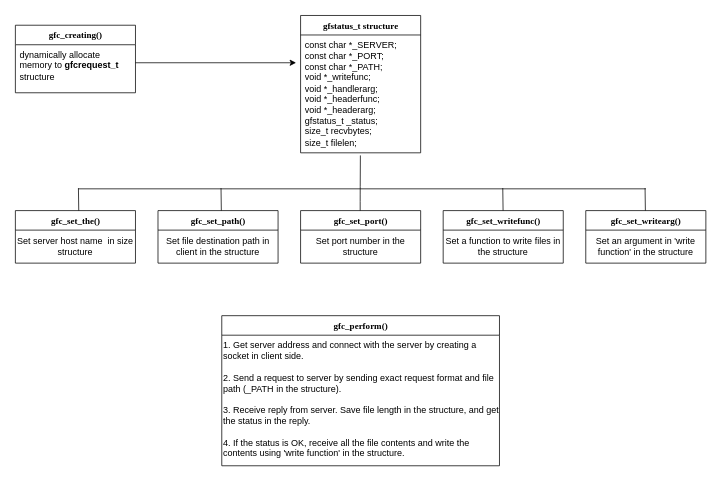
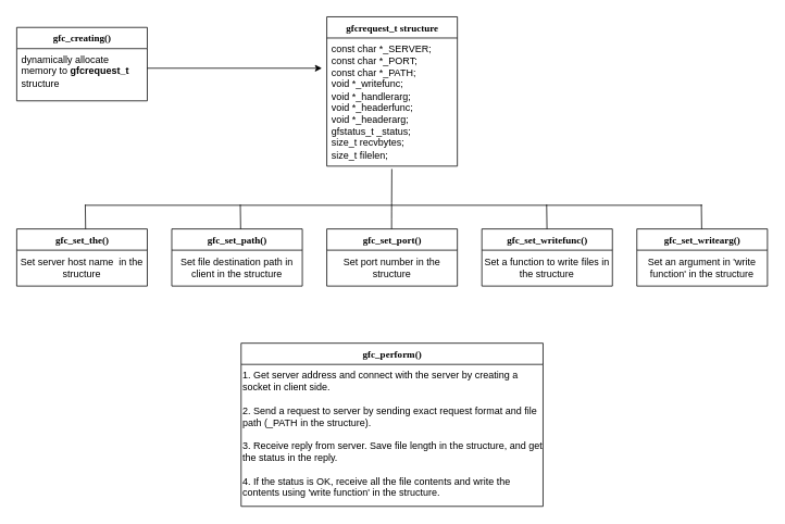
  <mxCell id="0" />
  <mxCell id="1" parent="0" />
  <mxCell id="2" value="gfc_creating()" style="swimlane;html=1;fontStyle=1;align=center;verticalAlign=top;childLayout=stackLayout;horizontal=1;startSize=26;horizontalStack=0;resizeParent=1;resizeLast=0;collapsible=1;marginBottom=0;swimlaneFillColor=#ffffff;rounded=0;shadow=0;comic=0;labelBackgroundColor=none;strokeWidth=1;fillColor=none;fontFamily=Verdana;fontSize=12" parent="1" vertex="1"><mxGeometry x="20" y="33" width="160" height="90" as="geometry"><mxRectangle x="90" y="83" width="120" height="26" as="alternateBounds" /></mxGeometry></mxCell>
  <mxCell id="3" value="dynamically allocate memory to &lt;b&gt;gfcrequest_t &lt;/b&gt;structure" style="text;html=1;strokeColor=none;fillColor=none;align=left;verticalAlign=top;spacingLeft=4;spacingRight=4;whiteSpace=wrap;overflow=hidden;rotatable=0;points=[[0,0.5],[1,0.5]];portConstraint=eastwest;" parent="2" vertex="1"><mxGeometry y="26" width="160" height="64" as="geometry" /></mxCell>
  <mxCell id="4" value="gfc_set_the()" style="swimlane;html=1;fontStyle=1;align=center;verticalAlign=top;childLayout=stackLayout;horizontal=1;startSize=26;horizontalStack=0;resizeParent=1;resizeLast=0;collapsible=1;marginBottom=0;swimlaneFillColor=#ffffff;rounded=0;shadow=0;comic=0;labelBackgroundColor=none;strokeWidth=1;fillColor=none;fontFamily=Verdana;fontSize=12" vertex="1" parent="1"><mxGeometry x="20" y="280" width="160" height="70" as="geometry"><mxRectangle x="270" y="330" width="120" height="26" as="alternateBounds" /></mxGeometry></mxCell>
- <mxCell id="5" value="Set server host name&amp;nbsp; in size structure" style="text;html=1;strokeColor=none;fillColor=none;align=center;verticalAlign=middle;whiteSpace=wrap;rounded=0;" vertex="1" parent="4"><mxGeometry y="26" width="160" height="44" as="geometry" /></mxCell>
- <mxCell id="6" value="gfstatus_t structure" style="swimlane;html=1;fontStyle=1;align=center;verticalAlign=top;childLayout=stackLayout;horizontal=1;startSize=26;horizontalStack=0;resizeParent=1;resizeLast=0;collapsible=1;marginBottom=0;swimlaneFillColor=#ffffff;rounded=0;shadow=0;comic=0;labelBackgroundColor=none;strokeWidth=1;fillColor=none;fontFamily=Verdana;fontSize=12" vertex="1" parent="1"><mxGeometry x="400" y="20" width="160" height="183" as="geometry"><mxRectangle x="90" y="83" width="120" height="26" as="alternateBounds" /></mxGeometry></mxCell>
+ <mxCell id="5" value="Set server host name&amp;nbsp; in the structure" style="text;html=1;strokeColor=none;fillColor=none;align=center;verticalAlign=middle;whiteSpace=wrap;rounded=0;" vertex="1" parent="4"><mxGeometry y="26" width="160" height="44" as="geometry" /></mxCell>
+ <mxCell id="6" value="gfcrequest_t structure" style="swimlane;html=1;fontStyle=1;align=center;verticalAlign=top;childLayout=stackLayout;horizontal=1;startSize=26;horizontalStack=0;resizeParent=1;resizeLast=0;collapsible=1;marginBottom=0;swimlaneFillColor=#ffffff;rounded=0;shadow=0;comic=0;labelBackgroundColor=none;strokeWidth=1;fillColor=none;fontFamily=Verdana;fontSize=12" vertex="1" parent="1"><mxGeometry x="400" y="20" width="160" height="183" as="geometry"><mxRectangle x="90" y="83" width="120" height="26" as="alternateBounds" /></mxGeometry></mxCell>
  <mxCell id="7" value="const char *_SERVER;&lt;br&gt;const char *_PORT;&lt;br&gt;const char *_PATH;&lt;br&gt;void *_writefunc;&lt;br&gt;void *_handlerarg;&lt;br&gt;void *_headerfunc;&lt;br&gt;void *_headerarg;&lt;br&gt;gfstatus_t _status;&lt;br&gt;size_t recvbytes;&lt;br&gt;size_t filelen;" style="text;html=1;strokeColor=none;fillColor=none;align=left;verticalAlign=top;spacingLeft=4;spacingRight=4;whiteSpace=wrap;overflow=hidden;rotatable=0;points=[[0,0.5],[1,0.5]];portConstraint=eastwest;" vertex="1" parent="6"><mxGeometry y="26" width="160" height="154" as="geometry" /></mxCell>
  <mxCell id="8" value="gfc_set_path()" style="swimlane;html=1;fontStyle=1;align=center;verticalAlign=top;childLayout=stackLayout;horizontal=1;startSize=26;horizontalStack=0;resizeParent=1;resizeLast=0;collapsible=1;marginBottom=0;swimlaneFillColor=#ffffff;rounded=0;shadow=0;comic=0;labelBackgroundColor=none;strokeWidth=1;fillColor=none;fontFamily=Verdana;fontSize=12" vertex="1" parent="1"><mxGeometry x="210" y="280" width="160" height="70" as="geometry"><mxRectangle x="270" y="330" width="120" height="26" as="alternateBounds" /></mxGeometry></mxCell>
  <mxCell id="9" value="Set file destination path in client in the structure" style="text;html=1;strokeColor=none;fillColor=none;align=center;verticalAlign=middle;whiteSpace=wrap;rounded=0;" vertex="1" parent="8"><mxGeometry y="26" width="160" height="44" as="geometry" /></mxCell>
  <mxCell id="10" value="gfc_set_port()" style="swimlane;html=1;fontStyle=1;align=center;verticalAlign=top;childLayout=stackLayout;horizontal=1;startSize=26;horizontalStack=0;resizeParent=1;resizeLast=0;collapsible=1;marginBottom=0;swimlaneFillColor=#ffffff;rounded=0;shadow=0;comic=0;labelBackgroundColor=none;strokeWidth=1;fillColor=none;fontFamily=Verdana;fontSize=12" vertex="1" parent="1"><mxGeometry x="400" y="280" width="160" height="70" as="geometry"><mxRectangle x="270" y="330" width="120" height="26" as="alternateBounds" /></mxGeometry></mxCell>
  <mxCell id="11" value="Set port number in the structure" style="text;html=1;strokeColor=none;fillColor=none;align=center;verticalAlign=middle;whiteSpace=wrap;rounded=0;" vertex="1" parent="10"><mxGeometry y="26" width="160" height="44" as="geometry" /></mxCell>
  <mxCell id="12" value="gfc_set_writefunc()" style="swimlane;html=1;fontStyle=1;align=center;verticalAlign=top;childLayout=stackLayout;horizontal=1;startSize=26;horizontalStack=0;resizeParent=1;resizeLast=0;collapsible=1;marginBottom=0;swimlaneFillColor=#ffffff;rounded=0;shadow=0;comic=0;labelBackgroundColor=none;strokeWidth=1;fillColor=none;fontFamily=Verdana;fontSize=12" vertex="1" parent="1"><mxGeometry x="590" y="280" width="160" height="70" as="geometry"><mxRectangle x="270" y="330" width="120" height="26" as="alternateBounds" /></mxGeometry></mxCell>
  <mxCell id="13" value="Set a function to write files in the structure" style="text;html=1;strokeColor=none;fillColor=none;align=center;verticalAlign=middle;whiteSpace=wrap;rounded=0;" vertex="1" parent="12"><mxGeometry y="26" width="160" height="44" as="geometry" /></mxCell>
  <mxCell id="14" value="gfc_set_writearg()" style="swimlane;html=1;fontStyle=1;align=center;verticalAlign=top;childLayout=stackLayout;horizontal=1;startSize=26;horizontalStack=0;resizeParent=1;resizeLast=0;collapsible=1;marginBottom=0;swimlaneFillColor=#ffffff;rounded=0;shadow=0;comic=0;labelBackgroundColor=none;strokeWidth=1;fillColor=none;fontFamily=Verdana;fontSize=12" vertex="1" parent="1"><mxGeometry x="780" y="280" width="160" height="70" as="geometry"><mxRectangle x="270" y="330" width="120" height="26" as="alternateBounds" /></mxGeometry></mxCell>
  <mxCell id="15" value="Set an argument in 'write function' in the structure" style="text;html=1;strokeColor=none;fillColor=none;align=center;verticalAlign=middle;whiteSpace=wrap;rounded=0;" vertex="1" parent="14"><mxGeometry y="26" width="160" height="44" as="geometry" /></mxCell>
  <mxCell id="16" value="" style="endArrow=none;html=1;entryX=0.498;entryY=1.042;entryDx=0;entryDy=0;entryPerimeter=0;" edge="1" parent="1" target="7"><mxGeometry width="50" height="50" relative="1" as="geometry"><mxPoint x="479.41" y="280" as="sourcePoint" /><mxPoint x="482" y="220" as="targetPoint" /><Array as="points"><mxPoint x="479.41" y="258" /></Array></mxGeometry></mxCell>
  <mxCell id="17" value="" style="endArrow=none;html=1;" edge="1" parent="1"><mxGeometry width="50" height="50" relative="1" as="geometry"><mxPoint x="104" y="251" as="sourcePoint" /><mxPoint x="860" y="251" as="targetPoint" /></mxGeometry></mxCell>
  <mxCell id="18" value="" style="endArrow=none;html=1;" edge="1" parent="1"><mxGeometry width="50" height="50" relative="1" as="geometry"><mxPoint x="859.41" y="280" as="sourcePoint" /><mxPoint x="859" y="250" as="targetPoint" /></mxGeometry></mxCell>
  <mxCell id="19" value="" style="endArrow=none;html=1;" edge="1" parent="1"><mxGeometry width="50" height="50" relative="1" as="geometry"><mxPoint x="104.41" y="280" as="sourcePoint" /><mxPoint x="104" y="250" as="targetPoint" /></mxGeometry></mxCell>
  <mxCell id="20" value="" style="endArrow=none;html=1;" edge="1" parent="1"><mxGeometry width="50" height="50" relative="1" as="geometry"><mxPoint x="294.41" y="280" as="sourcePoint" /><mxPoint x="294" y="250" as="targetPoint" /></mxGeometry></mxCell>
  <mxCell id="21" value="" style="endArrow=none;html=1;" edge="1" parent="1"><mxGeometry width="50" height="50" relative="1" as="geometry"><mxPoint x="669.82" y="280" as="sourcePoint" /><mxPoint x="669.41" y="250" as="targetPoint" /></mxGeometry></mxCell>
  <mxCell id="22" value="" style="endArrow=classic;html=1;" edge="1" parent="1"><mxGeometry width="50" height="50" relative="1" as="geometry"><mxPoint x="180" y="83" as="sourcePoint" /><mxPoint x="394" y="83" as="targetPoint" /></mxGeometry></mxCell>
  <mxCell id="23" value="gfc_perform()" style="swimlane;html=1;fontStyle=1;align=center;verticalAlign=top;childLayout=stackLayout;horizontal=1;startSize=26;horizontalStack=0;resizeParent=1;resizeLast=0;collapsible=1;marginBottom=0;swimlaneFillColor=#ffffff;rounded=0;shadow=0;comic=0;labelBackgroundColor=none;strokeWidth=1;fillColor=none;fontFamily=Verdana;fontSize=12" vertex="1" parent="1"><mxGeometry x="295" y="420" width="370" height="200" as="geometry"><mxRectangle x="270" y="330" width="120" height="26" as="alternateBounds" /></mxGeometry></mxCell>
  <mxCell id="24" value="1. Get server address and connect with the server by creating a socket in client side.&lt;br&gt;&amp;nbsp;&amp;nbsp;&lt;br&gt;2. Send a request to server by sending exact request format and file path (_PATH in the structure).&lt;br&gt;&lt;br&gt;3. Receive reply from server. Save file length in the structure, and get the status in the reply.&amp;nbsp;&lt;br&gt;&lt;br&gt;4. If the status is OK, receive all the file contents and write the contents using 'write function' in the structure." style="text;html=1;strokeColor=none;align=left;verticalAlign=top;whiteSpace=wrap;rounded=0;" vertex="1" parent="23"><mxGeometry y="26" width="370" height="174" as="geometry" /></mxCell>
